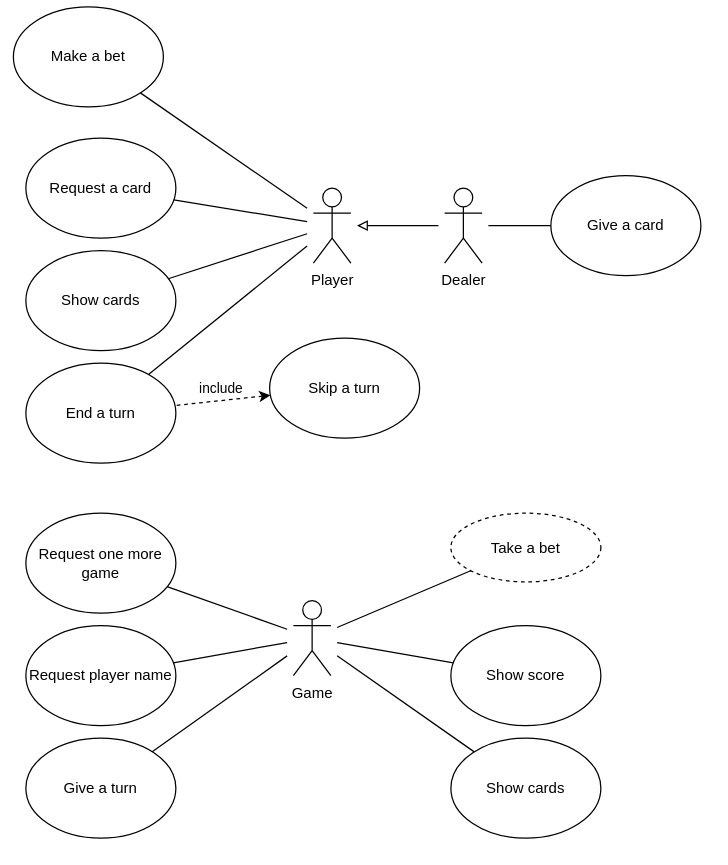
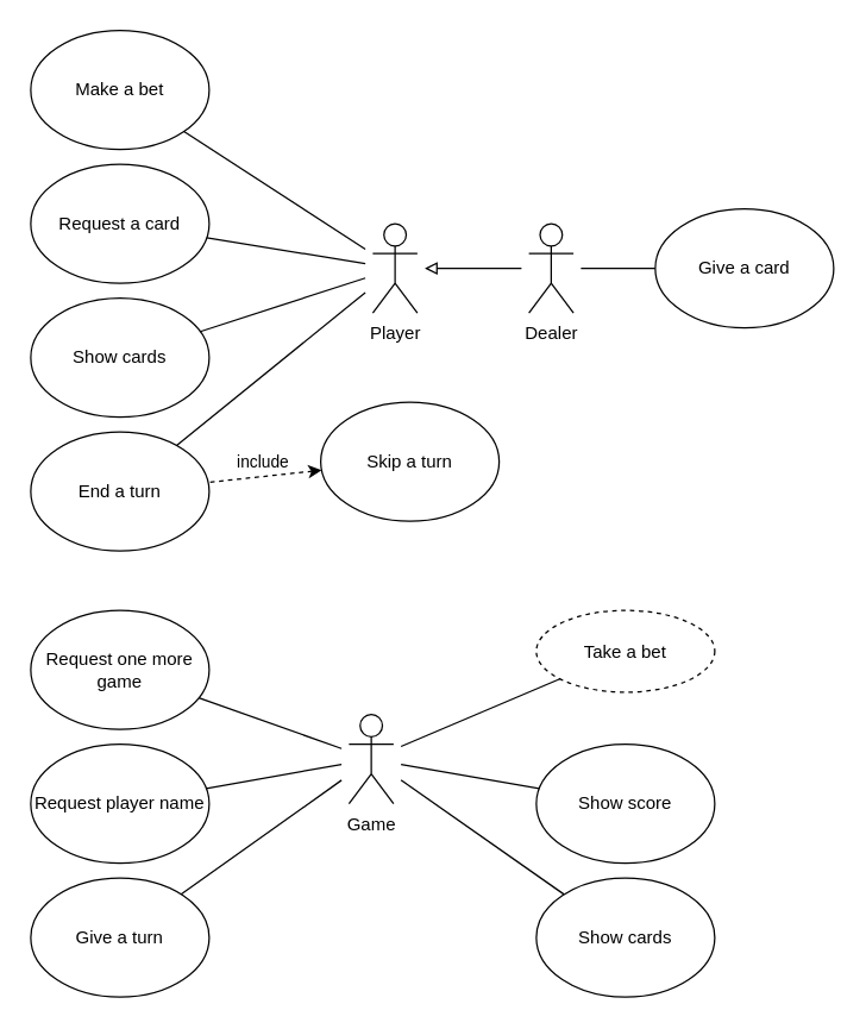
  <mxCell id="0" />
  <mxCell id="1" parent="0" />
  <mxCell id="2" style="rounded=0;orthogonalLoop=1;jettySize=auto;html=1;endArrow=none;endFill=0;" edge="1" parent="1" source="3" target="10"><mxGeometry relative="1" as="geometry" /></mxCell>
  <mxCell id="3" value="Player" style="shape=umlActor;verticalLabelPosition=bottom;verticalAlign=top;html=1;outlineConnect=0;perimeterSpacing=5;" vertex="1" parent="1"><mxGeometry x="250" y="150" width="30" height="60" as="geometry" /></mxCell>
  <mxCell id="4" style="rounded=0;orthogonalLoop=1;jettySize=auto;html=1;endArrow=block;endFill=0;" edge="1" parent="1" source="6" target="3"><mxGeometry relative="1" as="geometry" /></mxCell>
  <mxCell id="5" style="rounded=0;orthogonalLoop=1;jettySize=auto;html=1;endArrow=none;endFill=0;" edge="1" parent="1" source="6" target="20"><mxGeometry relative="1" as="geometry" /></mxCell>
  <mxCell id="6" value="Dealer" style="shape=umlActor;verticalLabelPosition=bottom;verticalAlign=top;html=1;outlineConnect=0;perimeterSpacing=5;" vertex="1" parent="1"><mxGeometry x="355" y="150" width="30" height="60" as="geometry" /></mxCell>
  <mxCell id="7" style="rounded=0;orthogonalLoop=1;jettySize=auto;html=1;endArrow=none;endFill=0;" edge="1" parent="1" source="9" target="21"><mxGeometry relative="1" as="geometry" /></mxCell>
  <mxCell id="8" style="rounded=0;orthogonalLoop=1;jettySize=auto;html=1;endArrow=none;endFill=0;" edge="1" parent="1" source="9" target="26"><mxGeometry relative="1" as="geometry" /></mxCell>
  <mxCell id="9" value="Game" style="shape=umlActor;verticalLabelPosition=bottom;verticalAlign=top;html=1;outlineConnect=0;perimeterSpacing=5;" vertex="1" parent="1"><mxGeometry x="234" y="480" width="30" height="60" as="geometry" /></mxCell>
- <mxCell id="10" value="Make a bet" style="ellipse;whiteSpace=wrap;html=1;" vertex="1" parent="1"><mxGeometry x="10" y="5" width="120" height="80" as="geometry" /></mxCell>
+ <mxCell id="10" value="Make a bet" style="ellipse;whiteSpace=wrap;html=1;" vertex="1" parent="1"><mxGeometry x="20" y="20" width="120" height="80" as="geometry" /></mxCell>
  <mxCell id="11" value="" style="rounded=0;orthogonalLoop=1;jettySize=auto;dashed=1;html=1;shadow=0;startArrow=classic;startFill=1;endArrow=none;endFill=0;" edge="1" parent="1" source="13" target="16"><mxGeometry relative="1" as="geometry" /></mxCell>
  <mxCell id="12" value="include" style="edgeLabel;html=1;align=center;verticalAlign=middle;resizable=0;points=[];" vertex="1" connectable="0" parent="11"><mxGeometry x="-0.133" y="1" relative="1" as="geometry"><mxPoint x="-7" y="-11" as="offset" /></mxGeometry></mxCell>
  <mxCell id="13" value="Skip a turn" style="ellipse;whiteSpace=wrap;html=1;" vertex="1" parent="1"><mxGeometry x="215" y="270" width="120" height="80" as="geometry" /></mxCell>
  <mxCell id="14" value="Request a card" style="ellipse;whiteSpace=wrap;html=1;" vertex="1" parent="1"><mxGeometry x="20" y="110" width="120" height="80" as="geometry" /></mxCell>
  <mxCell id="15" style="rounded=0;orthogonalLoop=1;jettySize=auto;html=1;endArrow=none;endFill=0;" edge="1" parent="1" source="3" target="14"><mxGeometry relative="1" as="geometry"><mxPoint x="710" y="100" as="sourcePoint" /><mxPoint x="450" y="70" as="targetPoint" /></mxGeometry></mxCell>
  <mxCell id="16" value="End a turn" style="ellipse;whiteSpace=wrap;html=1;" vertex="1" parent="1"><mxGeometry x="20" y="290" width="120" height="80" as="geometry" /></mxCell>
  <mxCell id="17" value="Show cards" style="ellipse;whiteSpace=wrap;html=1;" vertex="1" parent="1"><mxGeometry x="20" y="200" width="120" height="80" as="geometry" /></mxCell>
  <mxCell id="18" style="rounded=0;orthogonalLoop=1;jettySize=auto;html=1;endArrow=none;endFill=0;" edge="1" parent="1" source="3" target="16"><mxGeometry relative="1" as="geometry"><mxPoint x="725" y="100" as="sourcePoint" /><mxPoint x="450" y="250" as="targetPoint" /></mxGeometry></mxCell>
  <mxCell id="19" style="rounded=0;orthogonalLoop=1;jettySize=auto;html=1;endArrow=none;endFill=0;" edge="1" parent="1" source="3" target="17"><mxGeometry relative="1" as="geometry"><mxPoint x="735" y="110" as="sourcePoint" /><mxPoint x="460" y="260" as="targetPoint" /></mxGeometry></mxCell>
  <mxCell id="20" value="Give a card" style="ellipse;whiteSpace=wrap;html=1;" vertex="1" parent="1"><mxGeometry x="440" y="140" width="120" height="80" as="geometry" /></mxCell>
  <mxCell id="21" value="Request one more game" style="ellipse;whiteSpace=wrap;html=1;" vertex="1" parent="1"><mxGeometry x="20" y="410" width="120" height="80" as="geometry" /></mxCell>
  <mxCell id="22" value="Request player name" style="ellipse;whiteSpace=wrap;html=1;" vertex="1" parent="1"><mxGeometry x="20" y="500" width="120" height="80" as="geometry" /></mxCell>
  <mxCell id="23" style="rounded=0;orthogonalLoop=1;jettySize=auto;html=1;endArrow=none;endFill=0;" edge="1" parent="1" source="9" target="22"><mxGeometry relative="1" as="geometry"><mxPoint x="-85" y="469" as="sourcePoint" /><mxPoint x="30" y="463" as="targetPoint" /></mxGeometry></mxCell>
  <mxCell id="24" value="Give a turn" style="ellipse;whiteSpace=wrap;html=1;" vertex="1" parent="1"><mxGeometry x="20" y="590" width="120" height="80" as="geometry" /></mxCell>
  <mxCell id="25" style="rounded=0;orthogonalLoop=1;jettySize=auto;html=1;endArrow=none;endFill=0;" edge="1" parent="1" source="9" target="24"><mxGeometry relative="1" as="geometry"><mxPoint x="-85" y="478" as="sourcePoint" /><mxPoint x="39" y="529" as="targetPoint" /></mxGeometry></mxCell>
  <mxCell id="26" value="Show score" style="ellipse;whiteSpace=wrap;html=1;" vertex="1" parent="1"><mxGeometry x="360" y="500" width="120" height="80" as="geometry" /></mxCell>
  <mxCell id="27" value="Show cards" style="ellipse;whiteSpace=wrap;html=1;" vertex="1" parent="1"><mxGeometry x="360" y="590" width="120" height="80" as="geometry" /></mxCell>
  <mxCell id="28" style="rounded=0;orthogonalLoop=1;jettySize=auto;html=1;endArrow=none;endFill=0;" edge="1" parent="1" source="9" target="27"><mxGeometry relative="1" as="geometry"><mxPoint x="279" y="534" as="sourcePoint" /><mxPoint x="389" y="611" as="targetPoint" /></mxGeometry></mxCell>
  <mxCell id="29" value="Take a bet" style="ellipse;whiteSpace=wrap;html=1;dashed=1;" vertex="1" parent="1"><mxGeometry x="360" y="410" width="120" height="55" as="geometry" /></mxCell>
  <mxCell id="30" style="rounded=0;orthogonalLoop=1;jettySize=auto;html=1;endArrow=none;endFill=0;" edge="1" parent="1" source="9" target="29"><mxGeometry relative="1" as="geometry"><mxPoint x="239" y="534" as="sourcePoint" /><mxPoint x="131" y="611" as="targetPoint" /></mxGeometry></mxCell>
